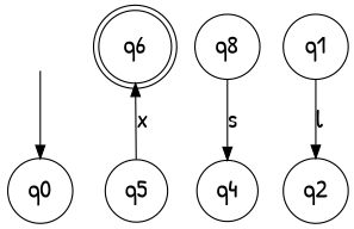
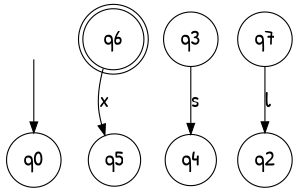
  digraph {
    fontname="Patrick Hand"
    rankdir=TB
    node [fontname="Patrick Hand" fontsize=20 shape=circle]
    edge [fontname="Patrick Hand" fontsize="20pt"]
    "" [shape=plaintext]
    n2 [label=q0]
    n3 [label=q6 shape=doublecircle]
    n4 [label=q5]
-   n5 [label=q8]
+   n5 [label=q3]
    n6 [label=q4]
    n7 [label=q2]
-   n8 [label=q1]
+   n8 [label=q7]
    "" -> n2
-   n4 -> n3 [label=x]
+   n3 -> n4 [label=x]
    n5 -> n6 [label=s]
    n8 -> n7 [label=l]
  }
